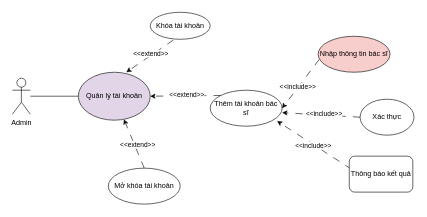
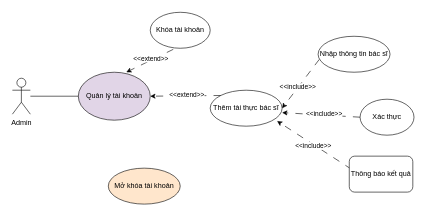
  <mxCell id="0" />
  <mxCell id="1" parent="0" />
  <mxCell id="2" value="Admin" style="shape=umlActor;verticalLabelPosition=bottom;verticalAlign=top;html=1;outlineConnect=0;" vertex="1" parent="1"><mxGeometry x="20" y="130" width="30" height="60" as="geometry" /></mxCell>
  <mxCell id="3" value="Quản lý tài khoản" style="ellipse;whiteSpace=wrap;html=1;fillColor=#e1d5e7;" vertex="1" parent="1"><mxGeometry x="130" y="120" width="120" height="80" as="geometry" /></mxCell>
  <mxCell id="4" value="" style="endArrow=none;html=1;rounded=0;entryX=0;entryY=0.5;entryDx=0;entryDy=0;" edge="1" parent="1" target="3"><mxGeometry width="50" height="50" relative="1" as="geometry"><mxPoint x="50" y="160" as="sourcePoint" /><mxPoint x="100" y="110" as="targetPoint" /></mxGeometry></mxCell>
- <mxCell id="5" value="Khóa tài khoản" style="ellipse;whiteSpace=wrap;html=1;" vertex="1" parent="1"><mxGeometry x="250" y="20" width="100" height="45" as="geometry" /></mxCell>
- <mxCell id="6" value="Thêm tài khoản bác sĩ" style="ellipse;whiteSpace=wrap;html=1;" vertex="1" parent="1"><mxGeometry x="350" y="150" width="120" height="60" as="geometry" /></mxCell>
+ <mxCell id="5" value="Khóa tài khoản" style="ellipse;whiteSpace=wrap;html=1;" vertex="1" parent="1"><mxGeometry x="250" y="20" width="100" height="60" as="geometry" /></mxCell>
+ <mxCell id="6" value="Thêm tài thực bác sĩ" style="ellipse;whiteSpace=wrap;html=1;" vertex="1" parent="1"><mxGeometry x="350" y="150" width="120" height="60" as="geometry" /></mxCell>
  <mxCell id="7" value="" style="endArrow=classic;html=1;rounded=0;entryX=0.667;entryY=0;entryDx=0;entryDy=0;entryPerimeter=0;exitX=0.384;exitY=1.03;exitDx=0;exitDy=0;dashed=1;dashPattern=12 12;exitPerimeter=0;" edge="1" parent="1" source="5" target="3"><mxGeometry width="50" height="50" relative="1" as="geometry"><mxPoint x="360" y="280" as="sourcePoint" /><mxPoint x="410" y="230" as="targetPoint" /></mxGeometry></mxCell>
  <mxCell id="8" value="&amp;lt;&amp;lt;extend&amp;gt;&amp;gt;" style="edgeLabel;html=1;align=center;verticalAlign=middle;resizable=0;points=[];" vertex="1" connectable="0" parent="7"><mxGeometry x="-0.061" y="-4" relative="1" as="geometry"><mxPoint x="1" as="offset" /></mxGeometry></mxCell>
  <mxCell id="9" value="" style="endArrow=classic;html=1;rounded=0;entryX=1;entryY=0.5;entryDx=0;entryDy=0;exitX=0;exitY=0;exitDx=0;exitDy=0;dashed=1;dashPattern=12 12;" edge="1" parent="1" source="6" target="3"><mxGeometry width="50" height="50" relative="1" as="geometry"><mxPoint x="280" y="220" as="sourcePoint" /><mxPoint x="410" y="230" as="targetPoint" /></mxGeometry></mxCell>
  <mxCell id="10" value="&amp;lt;&amp;lt;extend&amp;gt;&amp;gt;" style="edgeLabel;html=1;align=center;verticalAlign=middle;resizable=0;points=[];" vertex="1" connectable="0" parent="9"><mxGeometry x="-0.031" y="-2" relative="1" as="geometry"><mxPoint as="offset" /></mxGeometry></mxCell>
  <mxCell id="11" value="" style="endArrow=classic;html=1;rounded=0;entryX=1;entryY=0.5;entryDx=0;entryDy=0;exitX=0.016;exitY=0.644;exitDx=0;exitDy=0;exitPerimeter=0;dashed=1;dashPattern=12 12;" edge="1" parent="1" source="13" target="6"><mxGeometry width="50" height="50" relative="1" as="geometry"><mxPoint x="450" y="220" as="sourcePoint" /><mxPoint x="410" y="220" as="targetPoint" /></mxGeometry></mxCell>
  <mxCell id="12" value="&amp;lt;&amp;lt;include&amp;gt;&amp;gt;" style="edgeLabel;html=1;align=center;verticalAlign=middle;resizable=0;points=[];" vertex="1" connectable="0" parent="11"><mxGeometry x="0.144" y="-1" relative="1" as="geometry"><mxPoint as="offset" /></mxGeometry></mxCell>
- <mxCell id="13" value="Nhập thông tin bác sĩ" style="ellipse;whiteSpace=wrap;html=1;fillColor=#f8cecc;" vertex="1" parent="1"><mxGeometry x="530" y="60" width="120" height="60" as="geometry" /></mxCell>
+ <mxCell id="13" value="Nhập thông tin bác sĩ" style="ellipse;whiteSpace=wrap;html=1;" vertex="1" parent="1"><mxGeometry x="530" y="60" width="120" height="60" as="geometry" /></mxCell>
  <mxCell id="14" value="" style="endArrow=classic;html=1;rounded=0;entryX=1;entryY=0.623;entryDx=0;entryDy=0;dashed=1;dashPattern=12 12;exitX=0;exitY=0.5;exitDx=0;exitDy=0;entryPerimeter=0;" edge="1" parent="1" source="16" target="6"><mxGeometry width="50" height="50" relative="1" as="geometry"><mxPoint x="637.57" y="200" as="sourcePoint" /><mxPoint x="459.996" y="171.213" as="targetPoint" /></mxGeometry></mxCell>
  <mxCell id="15" value="&amp;lt;&amp;lt;include&amp;gt;&amp;gt;" style="edgeLabel;html=1;align=center;verticalAlign=middle;resizable=0;points=[];" vertex="1" connectable="0" parent="14"><mxGeometry x="-0.065" y="-2" relative="1" as="geometry"><mxPoint as="offset" /></mxGeometry></mxCell>
  <mxCell id="16" value="Xác thực" style="ellipse;whiteSpace=wrap;html=1;" vertex="1" parent="1"><mxGeometry x="600" y="165" width="90" height="60" as="geometry" /></mxCell>
  <mxCell id="17" value="" style="endArrow=classic;html=1;rounded=0;entryX=0.93;entryY=0.857;entryDx=0;entryDy=0;entryPerimeter=0;exitX=0.034;exitY=0.363;exitDx=0;exitDy=0;exitPerimeter=0;dashed=1;dashPattern=12 12;" edge="1" parent="1" source="19" target="6"><mxGeometry width="50" height="50" relative="1" as="geometry"><mxPoint x="480" y="350" as="sourcePoint" /><mxPoint x="410" y="350" as="targetPoint" /></mxGeometry></mxCell>
  <mxCell id="18" value="&amp;lt;&amp;lt;include&amp;gt;&amp;gt;" style="edgeLabel;html=1;align=center;verticalAlign=middle;resizable=0;points=[];" vertex="1" connectable="0" parent="17"><mxGeometry x="0.014" y="2" relative="1" as="geometry"><mxPoint as="offset" /></mxGeometry></mxCell>
  <mxCell id="19" value="Thông báo kết quả" style="whiteSpace=wrap;html=1;rounded=1;" vertex="1" parent="1"><mxGeometry x="582" y="260" width="106" height="60" as="geometry" /></mxCell>
- <mxCell id="20" value="Mở khóa tài khoản" style="ellipse;whiteSpace=wrap;html=1;" vertex="1" parent="1"><mxGeometry x="180" y="280" width="120" height="60" as="geometry" /></mxCell>
- <mxCell id="21" value="" style="endArrow=classic;html=1;rounded=0;dashed=1;dashPattern=12 12;exitX=0.5;exitY=0;exitDx=0;exitDy=0;" edge="1" parent="1" source="20" target="3"><mxGeometry width="50" height="50" relative="1" as="geometry"><mxPoint x="220" y="220" as="sourcePoint" /><mxPoint x="220" y="130" as="targetPoint" /></mxGeometry></mxCell>
- <mxCell id="22" value="&amp;lt;&amp;lt;extend&amp;gt;&amp;gt;" style="edgeLabel;html=1;align=center;verticalAlign=middle;resizable=0;points=[];" vertex="1" connectable="0" parent="21"><mxGeometry x="-0.061" y="-4" relative="1" as="geometry"><mxPoint x="1" as="offset" /></mxGeometry></mxCell>
+ <mxCell id="20" value="Mở khóa tài khoản" style="ellipse;whiteSpace=wrap;html=1;fillColor=#ffe6cc;" vertex="1" parent="1"><mxGeometry x="180" y="280" width="120" height="60" as="geometry" /></mxCell>
